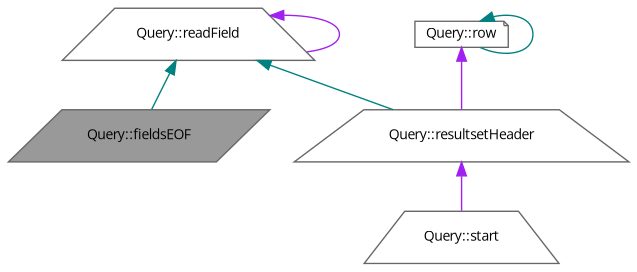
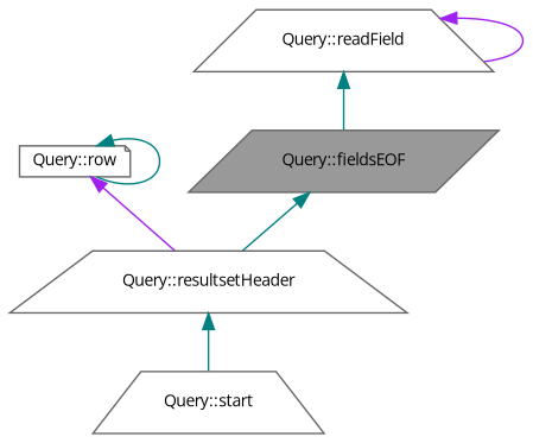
  digraph {
    fontname="Open Sans"
    rankdir=TB
    node [color=grey40 fillcolor=white fontname="Open Sans" fontsize=10 shape=trapezium style=filled]
    edge [color=teal dir=back fontname="Open Sans" fontsize=10 labelfontname=Helvetica labelfontsize=10 style=solid]
    n1 [color=gray40 fillcolor=grey60 fontcolor=black height=0.2 label="Query::fieldsEOF" shape=parallelogram width=0.4]
    n2 [height=0.2 label="Query::readField" width=0.4]
    n3 [height=0.2 label="Query::resultsetHeader" width=0.4]
    n4 [height=0.2 label="Query::start" width=0.4]
    n5 [height=0.2 label="Query::row" shape=note width=0.4]
    n2 -> n1
    n2 -> n2 [color=purple]
-   n2 -> n3
-   n3 -> n4 [color=purple]
+   n1 -> n3
+   n3 -> n4
    n5 -> n3 [color=purple]
    n5 -> n5
  }
